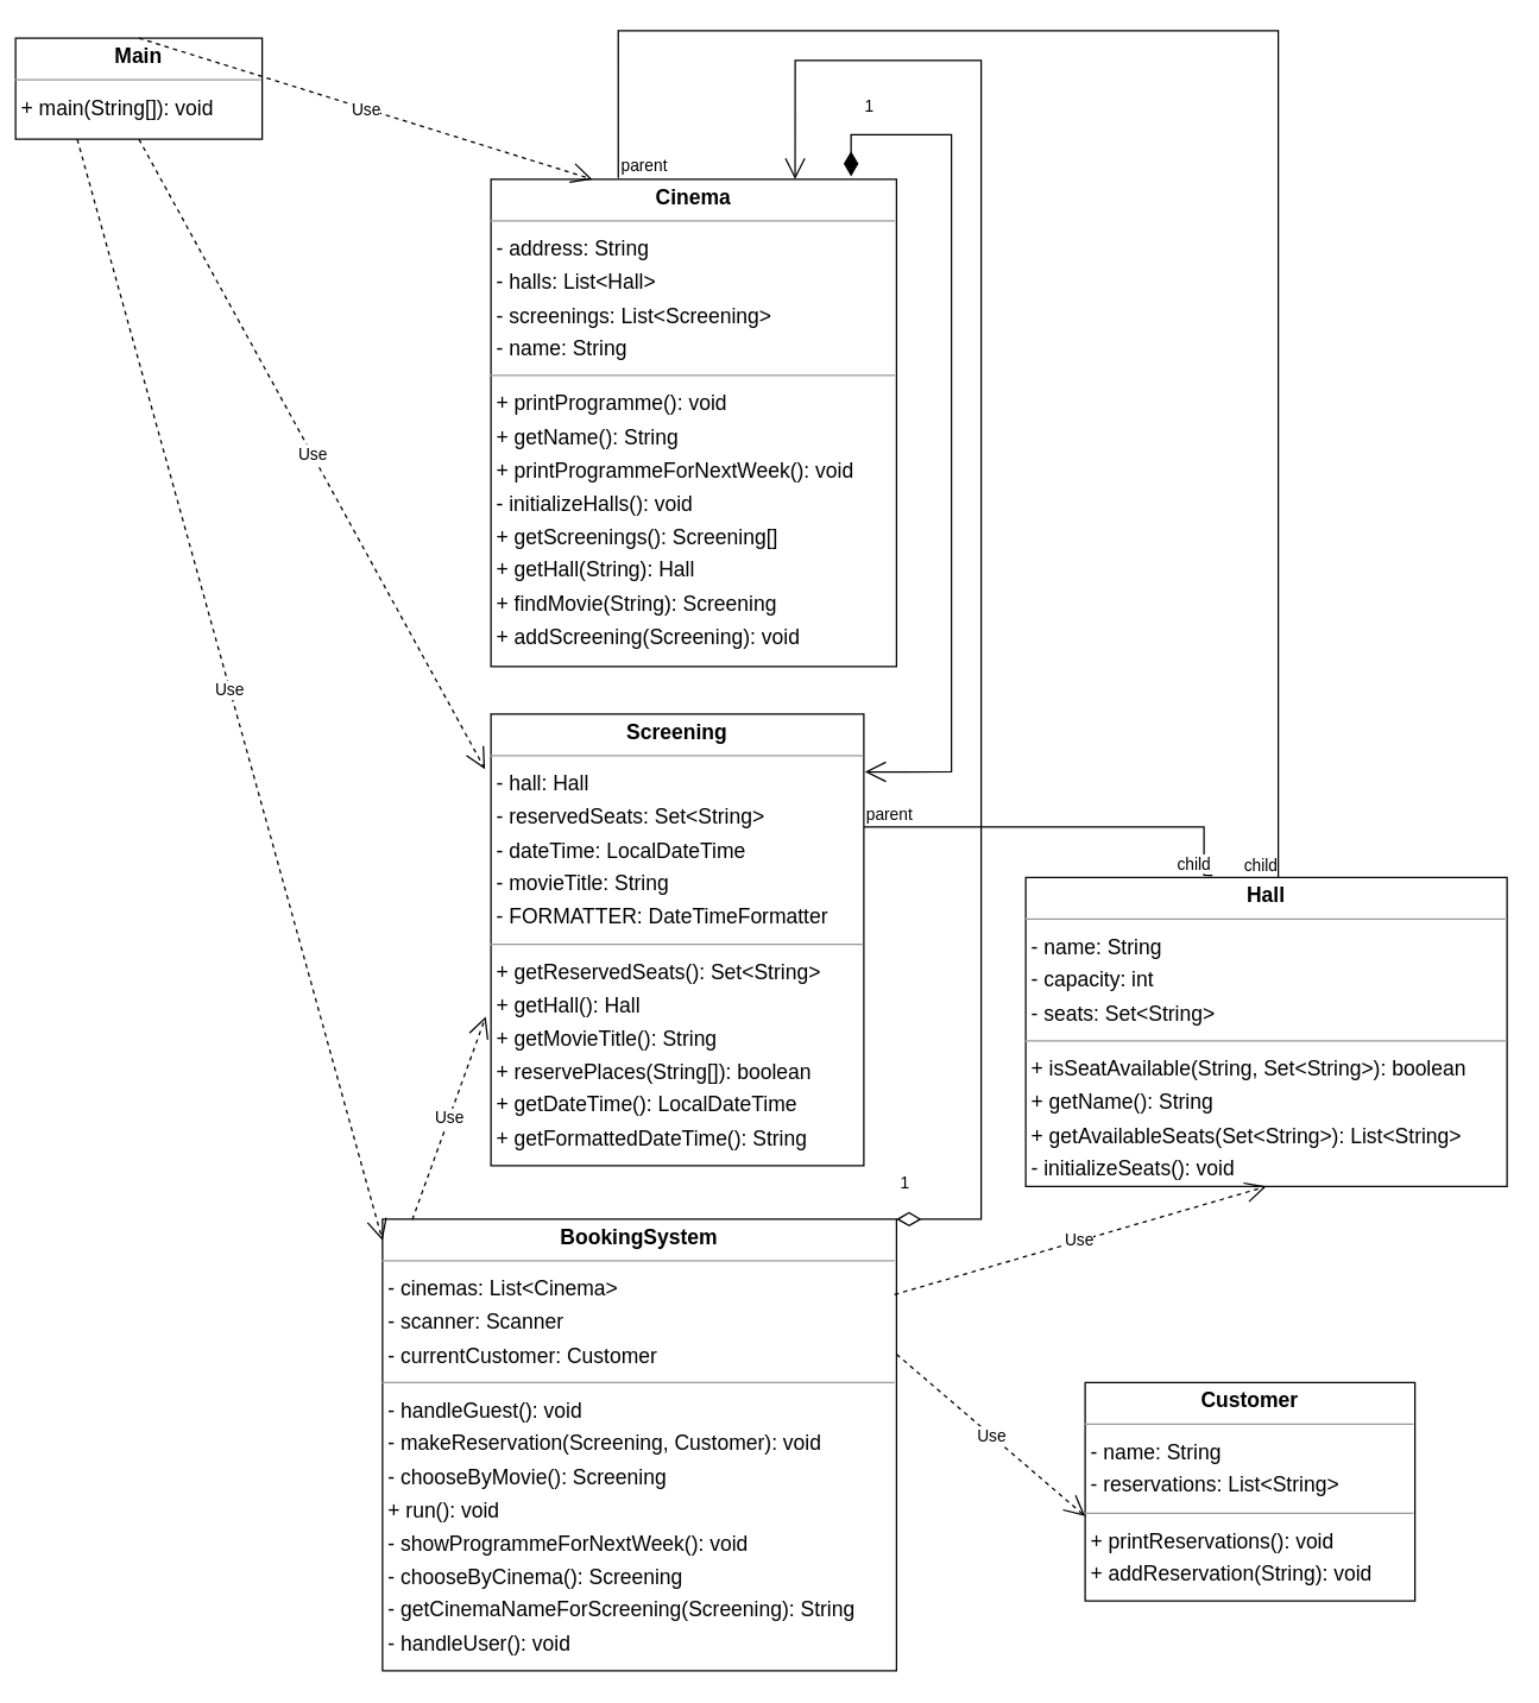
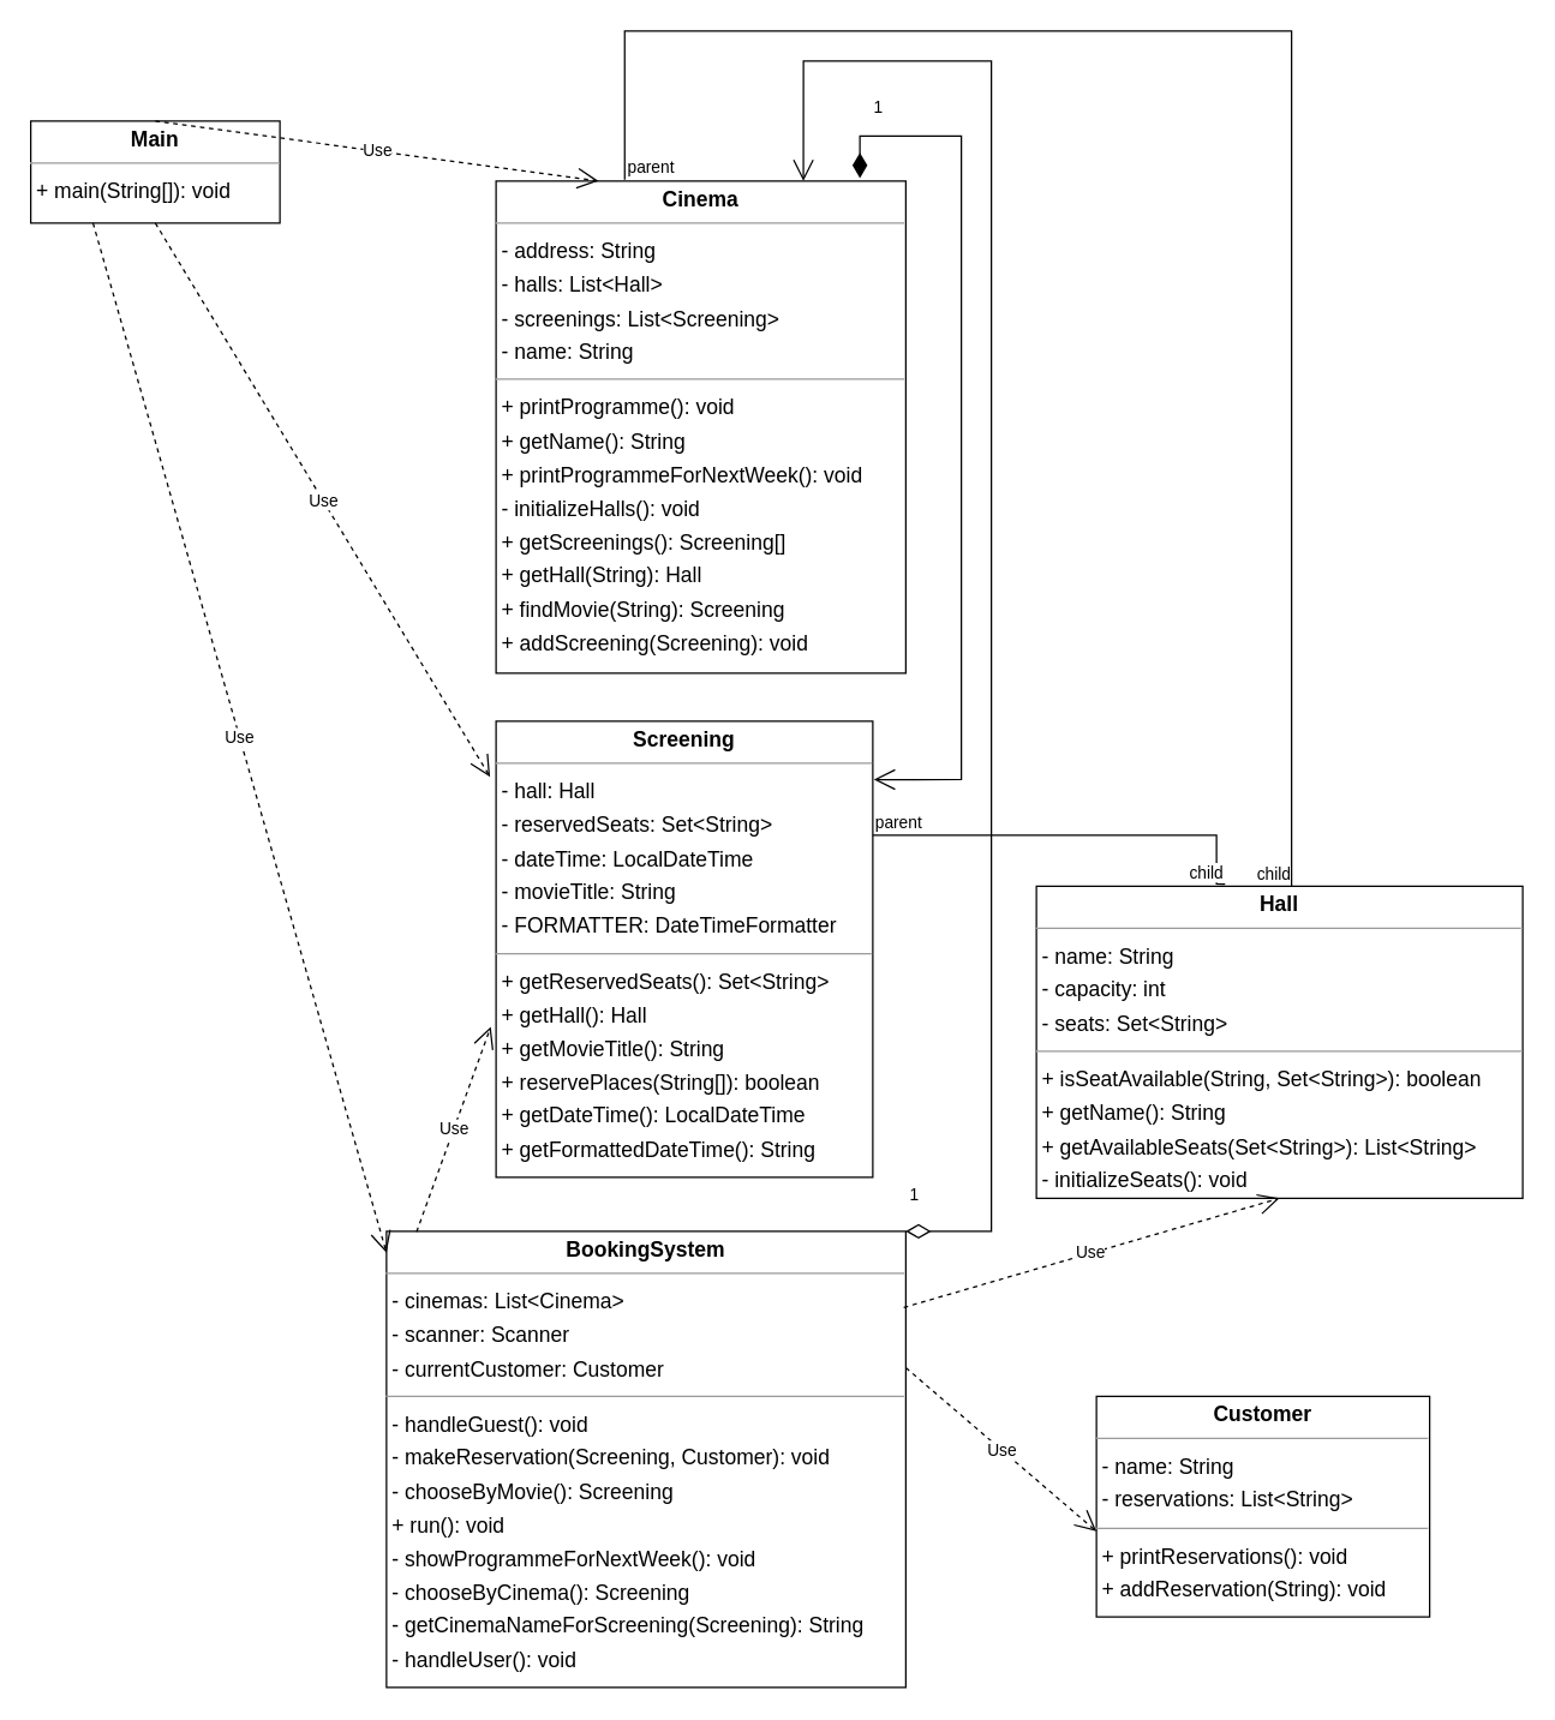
  <mxCell id="0" />
  <mxCell id="1" parent="0" />
  <mxCell id="2" value="&lt;p style=&quot;margin:0px;margin-top:4px;text-align:center;&quot;&gt;&lt;b&gt;BookingSystem&lt;/b&gt;&lt;/p&gt;&lt;hr size=&quot;1&quot;&gt;&lt;p style=&quot;margin:0 0 0 4px;line-height:1.6;&quot;&gt;- cinemas: List&amp;lt;Cinema&amp;gt;&lt;br&gt;- scanner: Scanner&lt;br&gt;- currentCustomer: Customer&lt;/p&gt;&lt;hr size=&quot;1&quot;&gt;&lt;p style=&quot;margin:0 0 0 4px;line-height:1.6;&quot;&gt;- handleGuest(): void&lt;br&gt;- makeReservation(Screening, Customer): void&lt;br&gt;- chooseByMovie(): Screening&lt;br&gt;+ run(): void&lt;br&gt;- showProgrammeForNextWeek(): void&lt;br&gt;- chooseByCinema(): Screening&lt;br&gt;- getCinemaNameForScreening(Screening): String&lt;br&gt;- handleUser(): void&lt;/p&gt;" style="verticalAlign=top;align=left;overflow=fill;fontSize=14;fontFamily=Helvetica;html=1;rounded=0;shadow=0;comic=0;labelBackgroundColor=none;strokeWidth=1;" parent="1" vertex="1"><mxGeometry x="257" y="820" width="346" height="304" as="geometry" /></mxCell>
  <mxCell id="3" value="&lt;p style=&quot;margin:0px;margin-top:4px;text-align:center;&quot;&gt;&lt;b&gt;Cinema&lt;/b&gt;&lt;/p&gt;&lt;hr size=&quot;1&quot;/&gt;&lt;p style=&quot;margin:0 0 0 4px;line-height:1.6;&quot;&gt;- address: String&lt;br/&gt;- halls: List&amp;lt;Hall&amp;gt;&lt;br/&gt;- screenings: List&amp;lt;Screening&amp;gt;&lt;br/&gt;- name: String&lt;/p&gt;&lt;hr size=&quot;1&quot;/&gt;&lt;p style=&quot;margin:0 0 0 4px;line-height:1.6;&quot;&gt;+ printProgramme(): void&lt;br/&gt;+ getName(): String&lt;br/&gt;+ printProgrammeForNextWeek(): void&lt;br/&gt;- initializeHalls(): void&lt;br/&gt;+ getScreenings(): Screening[]&lt;br/&gt;+ getHall(String): Hall&lt;br/&gt;+ findMovie(String): Screening&lt;br/&gt;+ addScreening(Screening): void&lt;/p&gt;" style="verticalAlign=top;align=left;overflow=fill;fontSize=14;fontFamily=Helvetica;html=1;rounded=0;shadow=0;comic=0;labelBackgroundColor=none;strokeWidth=1;" parent="1" vertex="1"><mxGeometry x="330" y="120" width="273" height="328" as="geometry" /></mxCell>
  <mxCell id="4" value="&lt;p style=&quot;margin:0px;margin-top:4px;text-align:center;&quot;&gt;&lt;b&gt;Customer&lt;/b&gt;&lt;/p&gt;&lt;hr size=&quot;1&quot;/&gt;&lt;p style=&quot;margin:0 0 0 4px;line-height:1.6;&quot;&gt;- name: String&lt;br/&gt;- reservations: List&amp;lt;String&amp;gt;&lt;/p&gt;&lt;hr size=&quot;1&quot;/&gt;&lt;p style=&quot;margin:0 0 0 4px;line-height:1.6;&quot;&gt;+ printReservations(): void&lt;br/&gt;+ addReservation(String): void&lt;/p&gt;" style="verticalAlign=top;align=left;overflow=fill;fontSize=14;fontFamily=Helvetica;html=1;rounded=0;shadow=0;comic=0;labelBackgroundColor=none;strokeWidth=1;" parent="1" vertex="1"><mxGeometry x="730" y="930" width="222" height="147" as="geometry" /></mxCell>
  <mxCell id="5" value="&lt;p style=&quot;margin:0px;margin-top:4px;text-align:center;&quot;&gt;&lt;b&gt;Hall&lt;/b&gt;&lt;/p&gt;&lt;hr size=&quot;1&quot;/&gt;&lt;p style=&quot;margin:0 0 0 4px;line-height:1.6;&quot;&gt;- name: String&lt;br/&gt;- capacity: int&lt;br/&gt;- seats: Set&amp;lt;String&amp;gt;&lt;/p&gt;&lt;hr size=&quot;1&quot;/&gt;&lt;p style=&quot;margin:0 0 0 4px;line-height:1.6;&quot;&gt;+ isSeatAvailable(String, Set&amp;lt;String&amp;gt;): boolean&lt;br/&gt;+ getName(): String&lt;br/&gt;+ getAvailableSeats(Set&amp;lt;String&amp;gt;): List&amp;lt;String&amp;gt;&lt;br/&gt;- initializeSeats(): void&lt;/p&gt;" style="verticalAlign=top;align=left;overflow=fill;fontSize=14;fontFamily=Helvetica;html=1;rounded=0;shadow=0;comic=0;labelBackgroundColor=none;strokeWidth=1;" parent="1" vertex="1"><mxGeometry x="690" y="590" width="324" height="208" as="geometry" /></mxCell>
- <mxCell id="6" value="&lt;p style=&quot;margin:0px;margin-top:4px;text-align:center;&quot;&gt;&lt;b&gt;Main&lt;/b&gt;&lt;/p&gt;&lt;hr size=&quot;1&quot;/&gt;&lt;p style=&quot;margin:0 0 0 4px;line-height:1.6;&quot;&gt;+ main(String[]): void&lt;/p&gt;" style="verticalAlign=top;align=left;overflow=fill;fontSize=14;fontFamily=Helvetica;html=1;rounded=0;shadow=0;comic=0;labelBackgroundColor=none;strokeWidth=1;" parent="1" vertex="1"><mxGeometry x="10" y="25" width="166" height="68" as="geometry" /></mxCell>
+ <mxCell id="6" value="&lt;p style=&quot;margin:0px;margin-top:4px;text-align:center;&quot;&gt;&lt;b&gt;Main&lt;/b&gt;&lt;/p&gt;&lt;hr size=&quot;1&quot;/&gt;&lt;p style=&quot;margin:0 0 0 4px;line-height:1.6;&quot;&gt;+ main(String[]): void&lt;/p&gt;" style="verticalAlign=top;align=left;overflow=fill;fontSize=14;fontFamily=Helvetica;html=1;rounded=0;shadow=0;comic=0;labelBackgroundColor=none;strokeWidth=1;" parent="1" vertex="1"><mxGeometry x="20" y="80" width="166" height="68" as="geometry" /></mxCell>
  <mxCell id="7" value="&lt;p style=&quot;margin:0px;margin-top:4px;text-align:center;&quot;&gt;&lt;b&gt;Screening&lt;/b&gt;&lt;/p&gt;&lt;hr size=&quot;1&quot;/&gt;&lt;p style=&quot;margin:0 0 0 4px;line-height:1.6;&quot;&gt;- hall: Hall&lt;br/&gt;- reservedSeats: Set&amp;lt;String&amp;gt;&lt;br/&gt;- dateTime: LocalDateTime&lt;br/&gt;- movieTitle: String&lt;br/&gt;- FORMATTER: DateTimeFormatter&lt;/p&gt;&lt;hr size=&quot;1&quot;/&gt;&lt;p style=&quot;margin:0 0 0 4px;line-height:1.6;&quot;&gt;+ getReservedSeats(): Set&amp;lt;String&amp;gt;&lt;br/&gt;+ getHall(): Hall&lt;br/&gt;+ getMovieTitle(): String&lt;br/&gt;+ reservePlaces(String[]): boolean&lt;br/&gt;+ getDateTime(): LocalDateTime&lt;br/&gt;+ getFormattedDateTime(): String&lt;/p&gt;" style="verticalAlign=top;align=left;overflow=fill;fontSize=14;fontFamily=Helvetica;html=1;rounded=0;shadow=0;comic=0;labelBackgroundColor=none;strokeWidth=1;" parent="1" vertex="1"><mxGeometry x="330" y="480" width="251" height="304" as="geometry" /></mxCell>
  <mxCell id="8" value="Use" style="endArrow=open;endSize=12;dashed=1;html=1;rounded=0;entryX=0.25;entryY=0;entryDx=0;entryDy=0;exitX=0.5;exitY=0;exitDx=0;exitDy=0;" edge="1" parent="1" source="6" target="3"><mxGeometry width="160" relative="1" as="geometry"><mxPoint x="150" y="160" as="sourcePoint" /><mxPoint x="310" y="160" as="targetPoint" /></mxGeometry></mxCell>
  <mxCell id="9" value="Use" style="endArrow=open;endSize=12;dashed=1;html=1;rounded=0;exitX=0.5;exitY=1;exitDx=0;exitDy=0;entryX=-0.016;entryY=0.122;entryDx=0;entryDy=0;entryPerimeter=0;" edge="1" parent="1" source="6" target="7"><mxGeometry width="160" relative="1" as="geometry"><mxPoint x="380" y="390" as="sourcePoint" /><mxPoint x="540" y="390" as="targetPoint" /></mxGeometry></mxCell>
  <mxCell id="10" value="Use" style="endArrow=open;endSize=12;dashed=1;html=1;rounded=0;exitX=0.25;exitY=1;exitDx=0;exitDy=0;entryX=0;entryY=0.047;entryDx=0;entryDy=0;entryPerimeter=0;" edge="1" parent="1" source="6" target="2"><mxGeometry width="160" relative="1" as="geometry"><mxPoint x="-80" y="280" as="sourcePoint" /><mxPoint x="160.5" y="952" as="targetPoint" /></mxGeometry></mxCell>
  <mxCell id="11" value="1" style="endArrow=open;html=1;endSize=12;startArrow=diamondThin;startSize=14;startFill=0;edgeStyle=orthogonalEdgeStyle;align=left;verticalAlign=bottom;rounded=0;exitX=1;exitY=0;exitDx=0;exitDy=0;entryX=0.75;entryY=0;entryDx=0;entryDy=0;" edge="1" parent="1" source="2" target="3"><mxGeometry x="-1" y="18" relative="1" as="geometry"><mxPoint x="370" y="540" as="sourcePoint" /><mxPoint x="530" y="540" as="targetPoint" /><Array as="points"><mxPoint x="660" y="820" /><mxPoint x="660" y="40" /><mxPoint x="535" y="40" /></Array><mxPoint x="1" y="3" as="offset" /></mxGeometry></mxCell>
  <mxCell id="12" value="" style="endArrow=none;html=1;edgeStyle=orthogonalEdgeStyle;rounded=0;entryX=0.388;entryY=-0.007;entryDx=0;entryDy=0;entryPerimeter=0;exitX=1;exitY=0.25;exitDx=0;exitDy=0;" edge="1" parent="1" source="7" target="5"><mxGeometry relative="1" as="geometry"><mxPoint x="410" y="460" as="sourcePoint" /><mxPoint x="763" y="460" as="targetPoint" /><Array as="points"><mxPoint x="810" y="556" /><mxPoint x="810" y="588" /></Array></mxGeometry></mxCell>
  <mxCell id="13" value="parent" style="edgeLabel;resizable=0;html=1;align=left;verticalAlign=bottom;" connectable="0" vertex="1" parent="12"><mxGeometry x="-1" relative="1" as="geometry" /></mxCell>
  <mxCell id="14" value="child" style="edgeLabel;resizable=0;html=1;align=right;verticalAlign=bottom;" connectable="0" vertex="1" parent="12"><mxGeometry x="1" relative="1" as="geometry" /></mxCell>
  <mxCell id="15" value="" style="endArrow=none;html=1;edgeStyle=orthogonalEdgeStyle;rounded=0;exitX=0.314;exitY=-0.003;exitDx=0;exitDy=0;exitPerimeter=0;" edge="1" parent="1" source="3"><mxGeometry relative="1" as="geometry"><mxPoint x="370" y="380" as="sourcePoint" /><mxPoint x="860" y="590" as="targetPoint" /><Array as="points"><mxPoint x="416" y="20" /><mxPoint x="860" y="20" /><mxPoint x="860" y="590" /></Array></mxGeometry></mxCell>
  <mxCell id="16" value="parent" style="edgeLabel;resizable=0;html=1;align=left;verticalAlign=bottom;" connectable="0" vertex="1" parent="15"><mxGeometry x="-1" relative="1" as="geometry" /></mxCell>
  <mxCell id="17" value="child" style="edgeLabel;resizable=0;html=1;align=right;verticalAlign=bottom;" connectable="0" vertex="1" parent="15"><mxGeometry x="1" relative="1" as="geometry" /></mxCell>
  <mxCell id="18" value="1" style="endArrow=open;html=1;endSize=12;startArrow=diamondThin;startSize=14;startFill=1;edgeStyle=orthogonalEdgeStyle;align=left;verticalAlign=bottom;rounded=0;exitX=0.888;exitY=-0.006;exitDx=0;exitDy=0;entryX=1.003;entryY=0.128;entryDx=0;entryDy=0;entryPerimeter=0;exitPerimeter=0;" edge="1" parent="1" source="3" target="7"><mxGeometry x="-0.878" y="10" relative="1" as="geometry"><mxPoint x="370" y="460" as="sourcePoint" /><mxPoint x="530" y="460" as="targetPoint" /><Array as="points"><mxPoint x="572" y="90" /><mxPoint x="640" y="90" /><mxPoint x="640" y="519" /></Array><mxPoint as="offset" /></mxGeometry></mxCell>
  <mxCell id="19" value="Use" style="endArrow=open;endSize=12;dashed=1;html=1;rounded=0;entryX=0;entryY=0.612;entryDx=0;entryDy=0;entryPerimeter=0;exitX=1;exitY=0.299;exitDx=0;exitDy=0;exitPerimeter=0;" edge="1" parent="1" source="2" target="4"><mxGeometry width="160" relative="1" as="geometry"><mxPoint x="370" y="1020" as="sourcePoint" /><mxPoint x="530" y="1020" as="targetPoint" /></mxGeometry></mxCell>
  <mxCell id="20" value="Use" style="endArrow=open;endSize=12;dashed=1;html=1;rounded=0;entryX=-0.014;entryY=0.67;entryDx=0;entryDy=0;entryPerimeter=0;exitX=0.058;exitY=0.001;exitDx=0;exitDy=0;exitPerimeter=0;" edge="1" parent="1" source="2" target="7"><mxGeometry width="160" relative="1" as="geometry"><mxPoint x="370" y="870" as="sourcePoint" /><mxPoint x="530" y="870" as="targetPoint" /></mxGeometry></mxCell>
  <mxCell id="21" value="Use" style="endArrow=open;endSize=12;dashed=1;html=1;rounded=0;entryX=0.5;entryY=1;entryDx=0;entryDy=0;exitX=0.996;exitY=0.167;exitDx=0;exitDy=0;exitPerimeter=0;" edge="1" parent="1" source="2" target="5"><mxGeometry width="160" relative="1" as="geometry"><mxPoint x="370" y="670" as="sourcePoint" /><mxPoint x="530" y="670" as="targetPoint" /></mxGeometry></mxCell>
